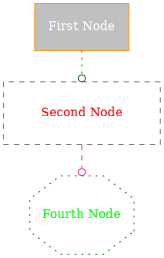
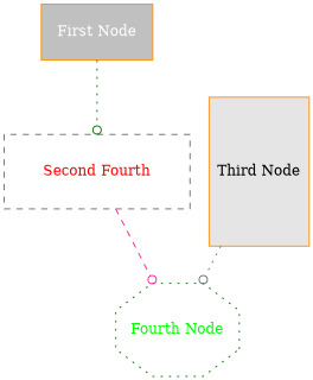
  digraph {
    node [color=darkorange fillcolor=white shape=box style=filled]
    edge [arrowhead=odot dir=forward style=dotted weight=2.5]
    n1 [fillcolor=gray fontcolor=white height=0.75 label="First Node" width=1.5]
-   n2 [color=gray40 fontcolor=red height=1.0 label="Second Node" style=dashed width=2.5]
+   n2 [color=gray40 fontcolor=red height=1.0 label="Second Fourth" style=dashed width=2.5]
    n3 [color=darkgreen fontcolor=green height=1.25 label="Fourth Node" shape=octagon style=dotted width=1.25]
+   n4 [fillcolor=gray90 fontcolor=black height=2.0 label="Third Node" width=1.0]
    n1 -> n2 [color=darkgreen]
    n2 -> n3 [color=deeppink style=dashed]
+   n4 -> n3 [color=gray40]
  }
